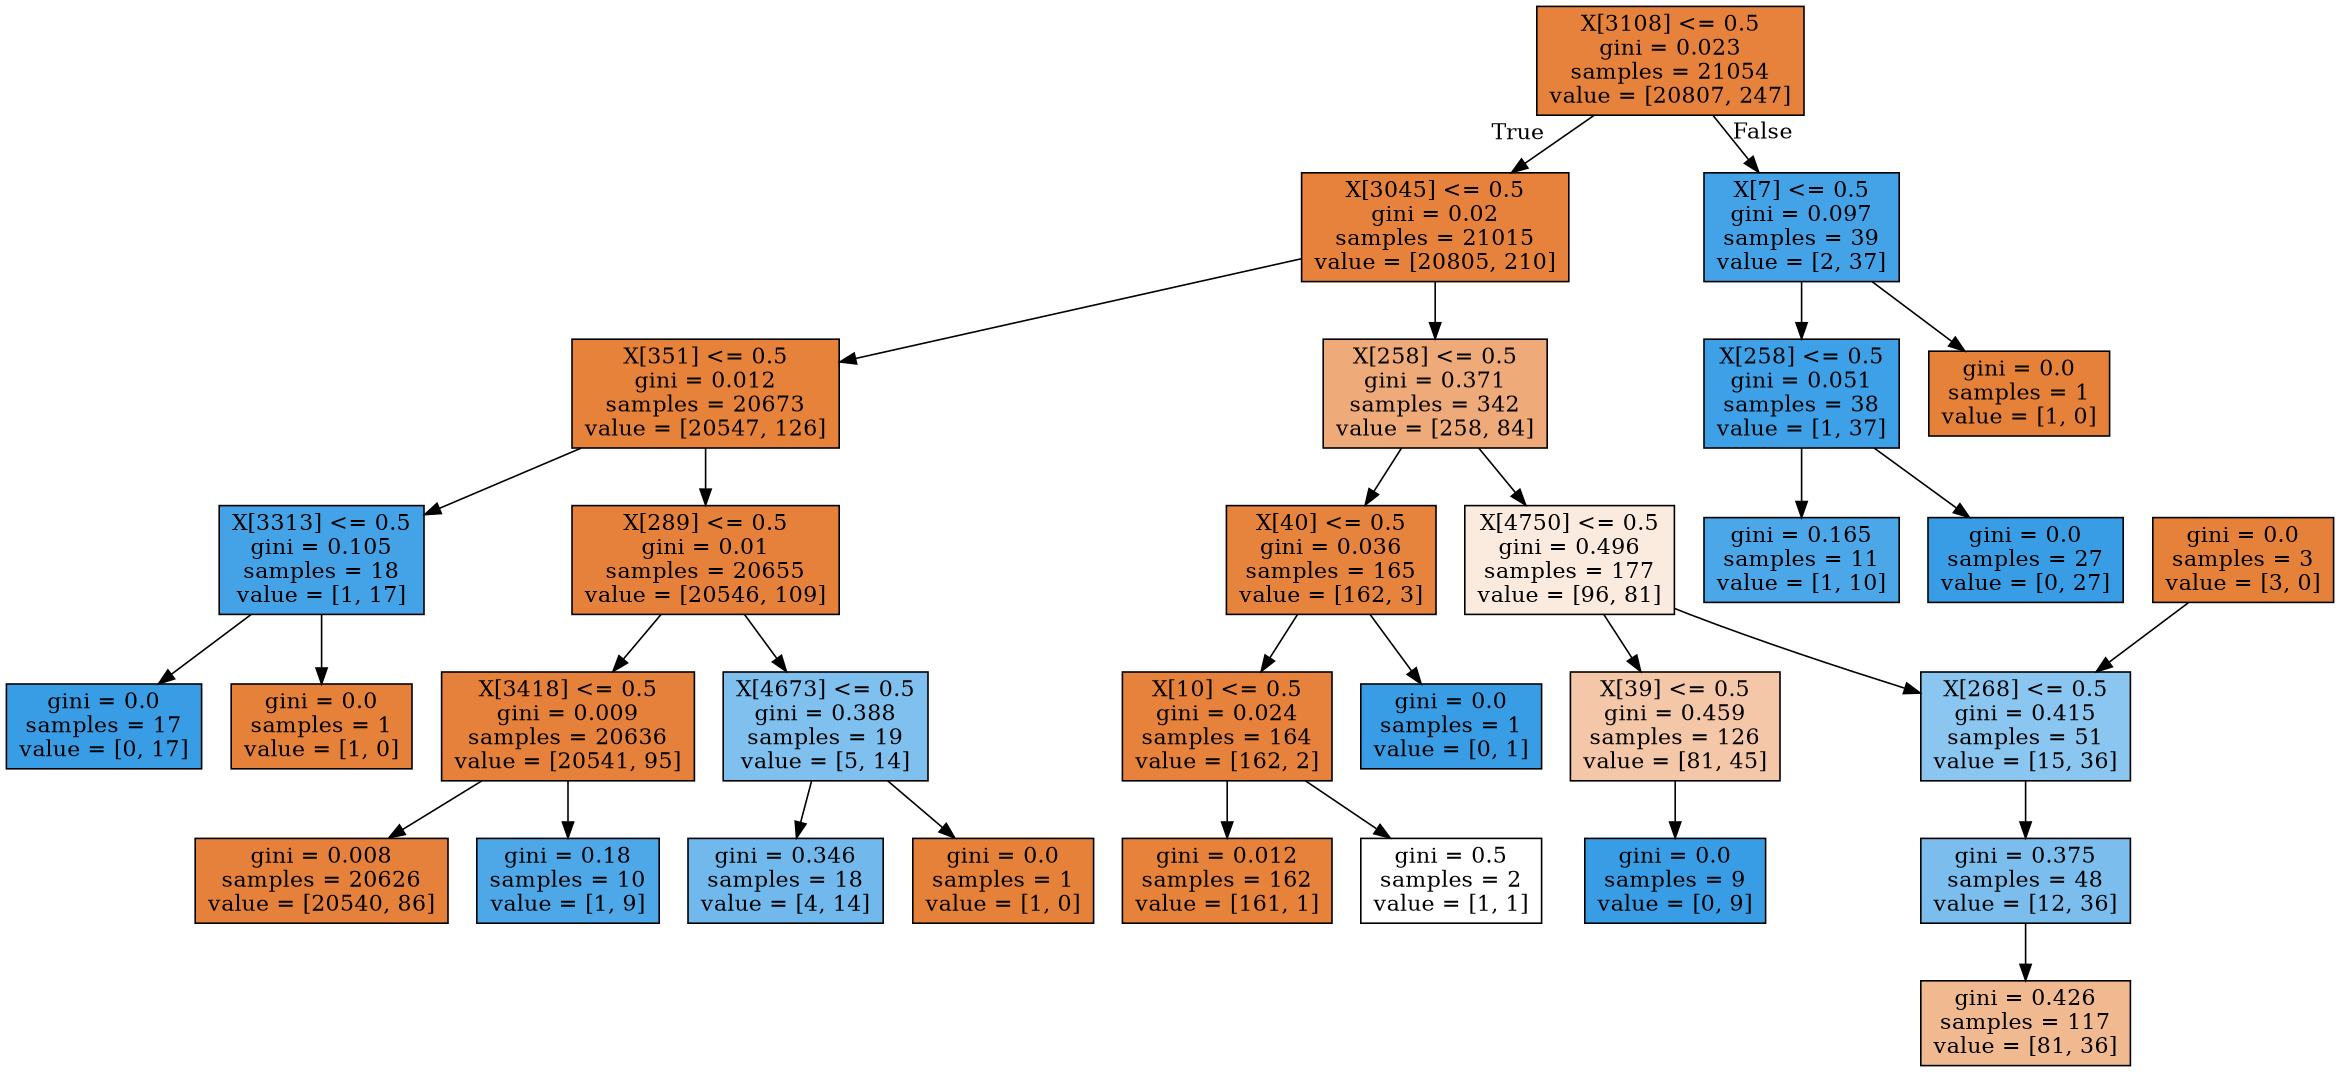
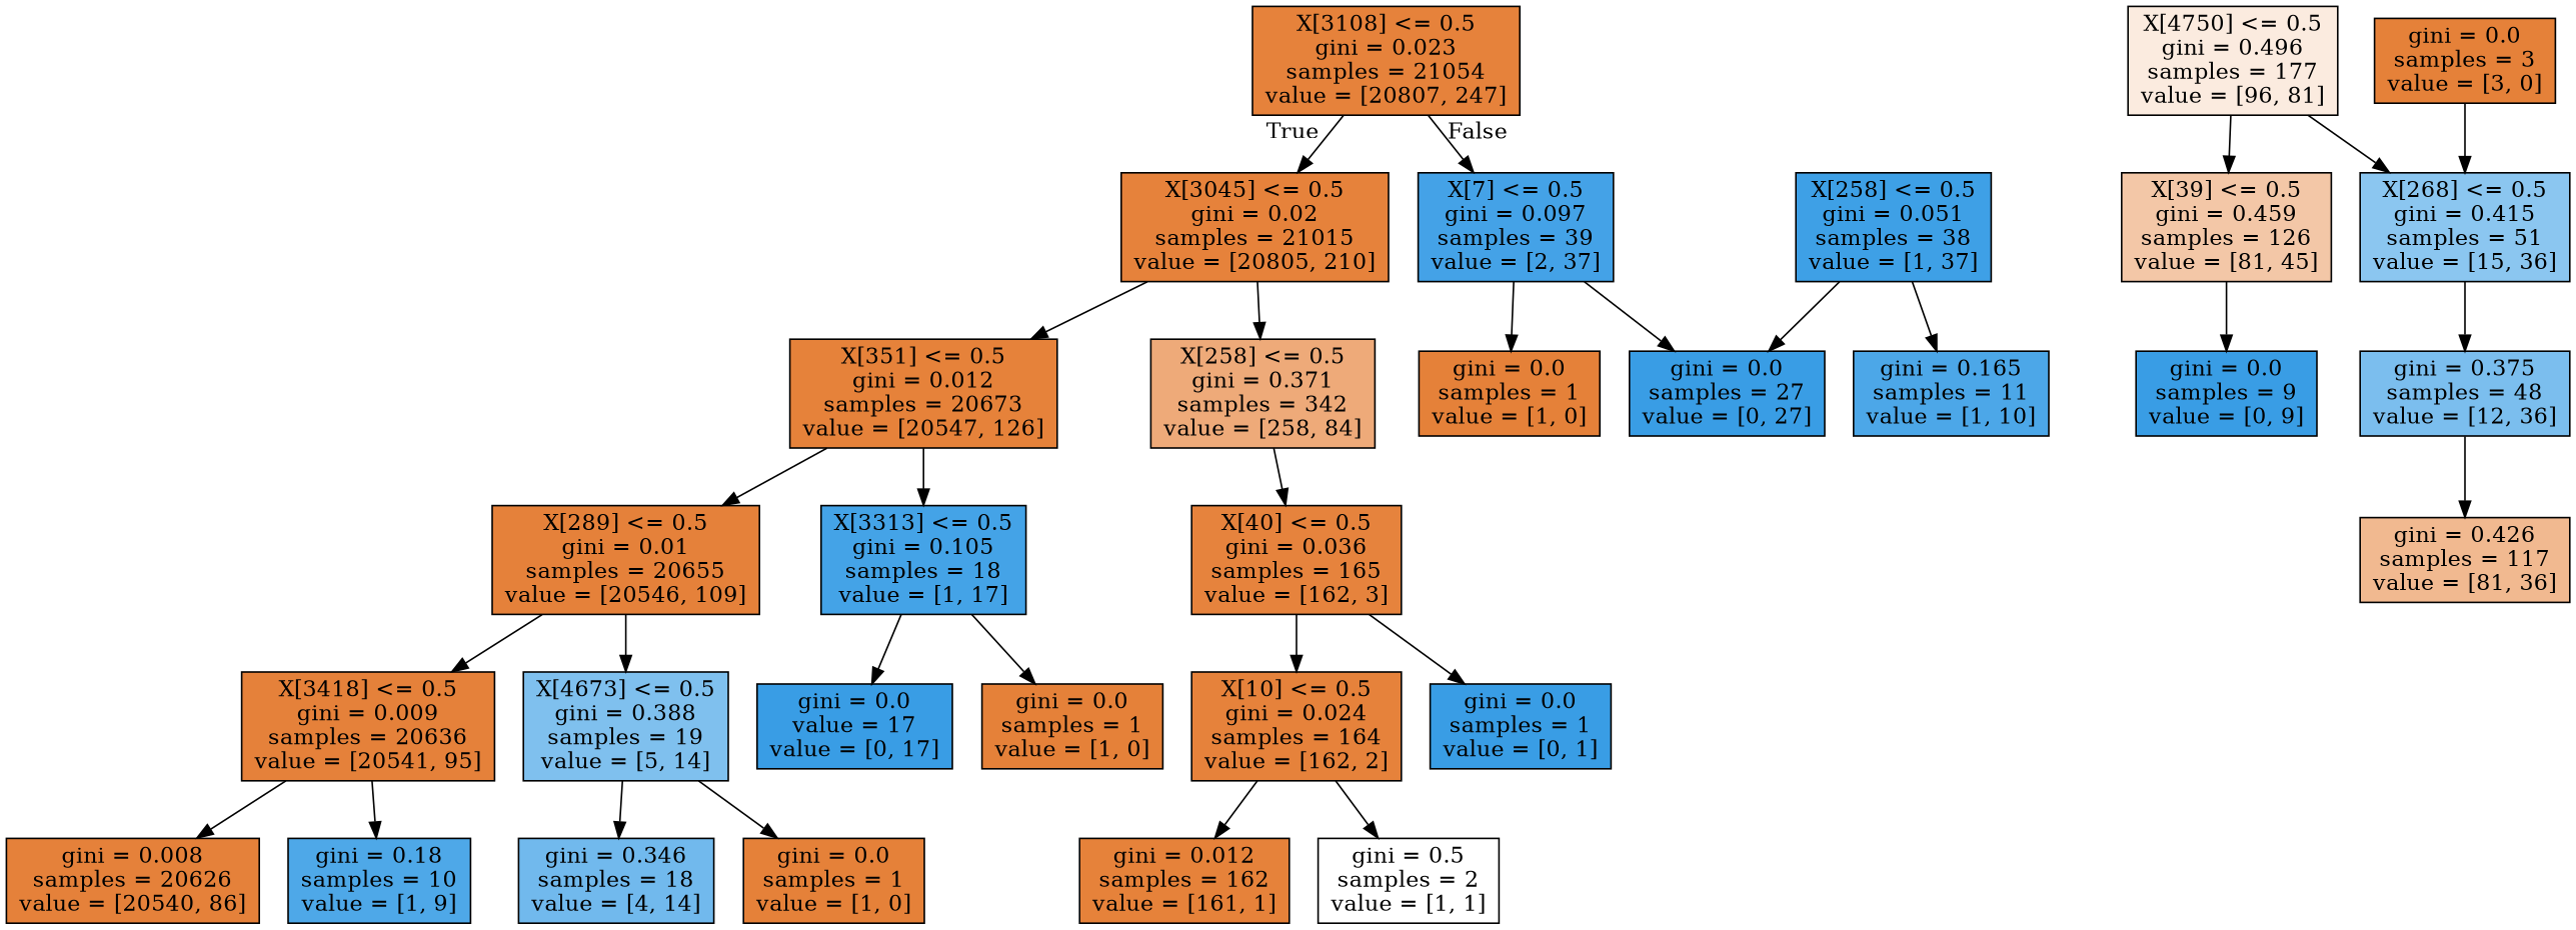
  digraph {
    node [color=black fillcolor="#e58139ff" shape=box style=filled]
    n1 [fillcolor="#e58139fc" label="X[3108] <= 0.5\ngini = 0.023\nsamples = 21054\nvalue = [20807, 247]"]
    n2 [fillcolor="#e58139fc" label="X[3045] <= 0.5\ngini = 0.02\nsamples = 21015\nvalue = [20805, 210]"]
    n3 [fillcolor="#399de5f1" label="X[7] <= 0.5\ngini = 0.097\nsamples = 39\nvalue = [2, 37]"]
    n4 [fillcolor="#e58139fd" label="X[351] <= 0.5\ngini = 0.012\nsamples = 20673\nvalue = [20547, 126]"]
    n5 [fillcolor="#e58139ac" label="X[258] <= 0.5\ngini = 0.371\nsamples = 342\nvalue = [258, 84]"]
    n6 [fillcolor="#399de5f8" label="X[258] <= 0.5\ngini = 0.051\nsamples = 38\nvalue = [1, 37]"]
    n7 [label="gini = 0.0\nsamples = 1\nvalue = [1, 0]"]
    n8 [fillcolor="#e58139fe" label="X[289] <= 0.5\ngini = 0.01\nsamples = 20655\nvalue = [20546, 109]"]
    n9 [fillcolor="#399de5f0" label="X[3313] <= 0.5\ngini = 0.105\nsamples = 18\nvalue = [1, 17]"]
    n10 [fillcolor="#e5813928" label="X[4750] <= 0.5\ngini = 0.496\nsamples = 177\nvalue = [96, 81]"]
    n11 [fillcolor="#e58139fa" label="X[40] <= 0.5\ngini = 0.036\nsamples = 165\nvalue = [162, 3]"]
    n12 [fillcolor="#e58139fe" label="X[3418] <= 0.5\ngini = 0.009\nsamples = 20636\nvalue = [20541, 95]"]
    n13 [fillcolor="#399de5a4" label="X[4673] <= 0.5\ngini = 0.388\nsamples = 19\nvalue = [5, 14]"]
-   n14 [fillcolor="#399de5ff" label="gini = 0.0\nsamples = 17\nvalue = [0, 17]"]
+   n14 [fillcolor="#399de5ff" label="gini = 0.0\nvalue = 17\nvalue = [0, 17]"]
    n15 [label="gini = 0.0\nsamples = 1\nvalue = [1, 0]"]
    n16 [fillcolor="#e58139fe" label="gini = 0.008\nsamples = 20626\nvalue = [20540, 86]"]
    n17 [fillcolor="#399de5e3" label="gini = 0.18\nsamples = 10\nvalue = [1, 9]"]
    n18 [fillcolor="#399de5b6" label="gini = 0.346\nsamples = 18\nvalue = [4, 14]"]
    n19 [label="gini = 0.0\nsamples = 1\nvalue = [1, 0]"]
    n20 [fillcolor="#e5813971" label="X[39] <= 0.5\ngini = 0.459\nsamples = 126\nvalue = [81, 45]"]
    n21 [fillcolor="#399de595" label="X[268] <= 0.5\ngini = 0.415\nsamples = 51\nvalue = [15, 36]"]
    n22 [fillcolor="#e58139fc" label="X[10] <= 0.5\ngini = 0.024\nsamples = 164\nvalue = [162, 2]"]
    n23 [fillcolor="#399de5ff" label="gini = 0.0\nsamples = 1\nvalue = [0, 1]"]
    n24 [fillcolor="#399de5ff" label="gini = 0.0\nsamples = 9\nvalue = [0, 9]"]
    n25 [fillcolor="#399de5aa" label="gini = 0.375\nsamples = 48\nvalue = [12, 36]"]
    n26 [fillcolor="#e581398e" label="gini = 0.426\nsamples = 117\nvalue = [81, 36]"]
    n27 [label="gini = 0.0\nsamples = 3\nvalue = [3, 0]"]
    n28 [fillcolor="#e58139fd" label="gini = 0.012\nsamples = 162\nvalue = [161, 1]"]
    n29 [fillcolor="#e5813900" label="gini = 0.5\nsamples = 2\nvalue = [1, 1]"]
    n30 [fillcolor="#399de5ff" label="gini = 0.0\nsamples = 27\nvalue = [0, 27]"]
    n31 [fillcolor="#399de5e6" label="gini = 0.165\nsamples = 11\nvalue = [1, 10]"]
    n1 -> n2 [headlabel=True labelangle=45 labeldistance=2.5]
    n1 -> n3 [headlabel=False labelangle=-45 labeldistance=2.5]
    n2 -> n4
    n2 -> n5
-   n3 -> n6
+   n3 -> n30
    n3 -> n7
    n4 -> n8
    n4 -> n9
-   n5 -> n10
    n5 -> n11
    n6 -> n30
    n6 -> n31
    n8 -> n12
    n8 -> n13
    n9 -> n14
    n9 -> n15
    n10 -> n20
    n10 -> n21
    n11 -> n22
    n11 -> n23
    n12 -> n16
    n12 -> n17
    n13 -> n18
    n13 -> n19
    n20 -> n24
    n21 -> n25
    n22 -> n28
    n22 -> n29
    n25 -> n26
    n27 -> n21
  }
